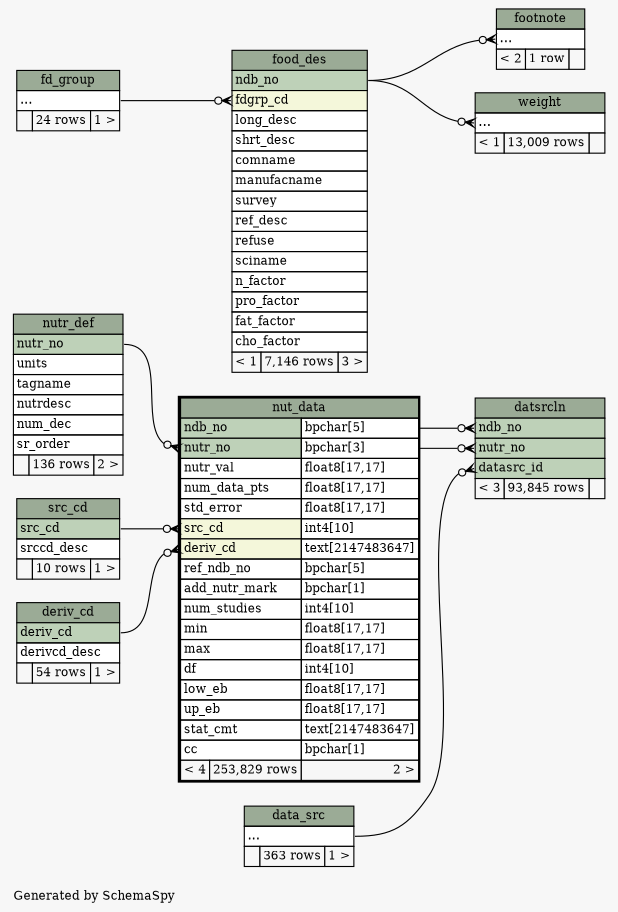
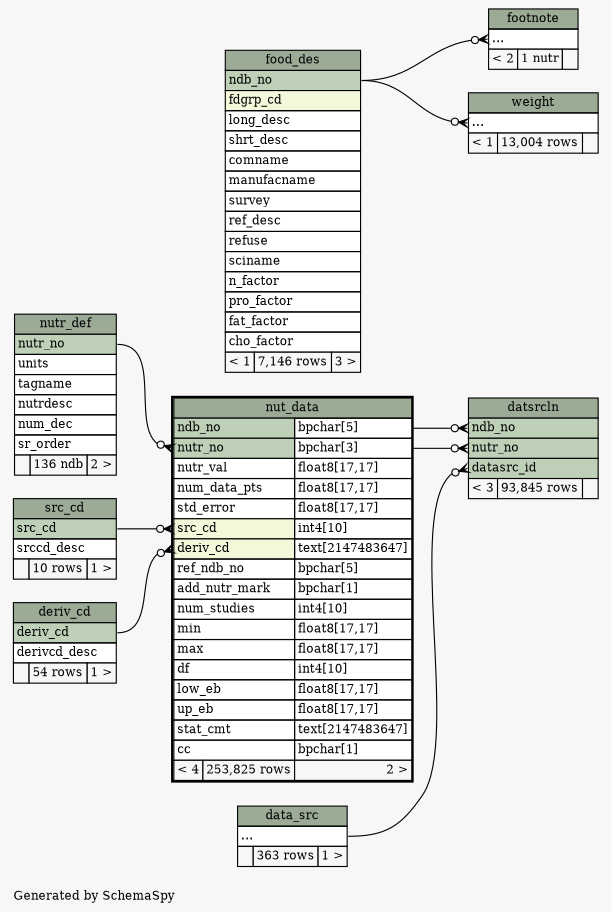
  digraph {
    bgcolor="#f7f7f7"
    fontname="DejaVu Serif"
    fontsize=11
    label="\nGenerated by SchemaSpy"
    labeljust=l
    nodesep=0.18
    rankdir=RL
    ranksep=0.46
    node [fontname="DejaVu Serif" fontsize=11 shape=plaintext]
    edge [arrowhead=none arrowsize=0.8 arrowtail=crowodot dir=back fontname="DejaVu Serif" headport="elipses:e" tailport="nutr_no:w"]
    n1 [label=<     <TABLE BORDER="0" CELLBORDER="1" CELLSPACING="0" BGCOLOR="#ffffff">       <TR><TD COLSPAN="3" BGCOLOR="#9bab96" ALIGN="CENTER">datsrcln</TD></TR>       <TR><TD PORT="ndb_no" COLSPAN="3" BGCOLOR="#bed1b8" ALIGN="LEFT">ndb_no</TD></TR>       <TR><TD PORT="nutr_no" COLSPAN="3" BGCOLOR="#bed1b8" ALIGN="LEFT">nutr_no</TD></TR>       <TR><TD PORT="datasrc_id" COLSPAN="3" BGCOLOR="#bed1b8" ALIGN="LEFT">datasrc_id</TD></TR>       <TR><TD ALIGN="LEFT" BGCOLOR="#f7f7f7">&lt; 3</TD><TD ALIGN="RIGHT" BGCOLOR="#f7f7f7">93,845 rows</TD><TD ALIGN="RIGHT" BGCOLOR="#f7f7f7">  </TD></TR>     </TABLE>>]
    n2 [label=<     <TABLE BORDER="0" CELLBORDER="1" CELLSPACING="0" BGCOLOR="#ffffff">       <TR><TD COLSPAN="3" BGCOLOR="#9bab96" ALIGN="CENTER">data_src</TD></TR>       <TR><TD PORT="elipses" COLSPAN="3" ALIGN="LEFT">...</TD></TR>       <TR><TD ALIGN="LEFT" BGCOLOR="#f7f7f7">  </TD><TD ALIGN="RIGHT" BGCOLOR="#f7f7f7">363 rows</TD><TD ALIGN="RIGHT" BGCOLOR="#f7f7f7">1 &gt;</TD></TR>     </TABLE>>]
-   n3 [label=<     <TABLE BORDER="2" CELLBORDER="1" CELLSPACING="0" BGCOLOR="#ffffff">       <TR><TD COLSPAN="3" BGCOLOR="#9bab96" ALIGN="CENTER">nut_data</TD></TR>       <TR><TD PORT="ndb_no" COLSPAN="2" BGCOLOR="#bed1b8" ALIGN="LEFT">ndb_no</TD><TD PORT="ndb_no.type" ALIGN="LEFT">bpchar[5]</TD></TR>       <TR><TD PORT="nutr_no" COLSPAN="2" BGCOLOR="#bed1b8" ALIGN="LEFT">nutr_no</TD><TD PORT="nutr_no.type" ALIGN="LEFT">bpchar[3]</TD></TR>       <TR><TD PORT="nutr_val" COLSPAN="2" ALIGN="LEFT">nutr_val</TD><TD PORT="nutr_val.type" ALIGN="LEFT">float8[17,17]</TD></TR>       <TR><TD PORT="num_data_pts" COLSPAN="2" ALIGN="LEFT">num_data_pts</TD><TD PORT="num_data_pts.type" ALIGN="LEFT">float8[17,17]</TD></TR>       <TR><TD PORT="std_error" COLSPAN="2" ALIGN="LEFT">std_error</TD><TD PORT="std_error.type" ALIGN="LEFT">float8[17,17]</TD></TR>       <TR><TD PORT="src_cd" COLSPAN="2" BGCOLOR="#f4f7da" ALIGN="LEFT">src_cd</TD><TD PORT="src_cd.type" ALIGN="LEFT">int4[10]</TD></TR>       <TR><TD PORT="deriv_cd" COLSPAN="2" BGCOLOR="#f4f7da" ALIGN="LEFT">deriv_cd</TD><TD PORT="deriv_cd.type" ALIGN="LEFT">text[2147483647]</TD></TR>       <TR><TD PORT="ref_ndb_no" COLSPAN="2" ALIGN="LEFT">ref_ndb_no</TD><TD PORT="ref_ndb_no.type" ALIGN="LEFT">bpchar[5]</TD></TR>       <TR><TD PORT="add_nutr_mark" COLSPAN="2" ALIGN="LEFT">add_nutr_mark</TD><TD PORT="add_nutr_mark.type" ALIGN="LEFT">bpchar[1]</TD></TR>       <TR><TD PORT="num_studies" COLSPAN="2" ALIGN="LEFT">num_studies</TD><TD PORT="num_studies.type" ALIGN="LEFT">int4[10]</TD></TR>       <TR><TD PORT="min" COLSPAN="2" ALIGN="LEFT">min</TD><TD PORT="min.type" ALIGN="LEFT">float8[17,17]</TD></TR>       <TR><TD PORT="max" COLSPAN="2" ALIGN="LEFT">max</TD><TD PORT="max.type" ALIGN="LEFT">float8[17,17]</TD></TR>       <TR><TD PORT="df" COLSPAN="2" ALIGN="LEFT">df</TD><TD PORT="df.type" ALIGN="LEFT">int4[10]</TD></TR>       <TR><TD PORT="low_eb" COLSPAN="2" ALIGN="LEFT">low_eb</TD><TD PORT="low_eb.type" ALIGN="LEFT">float8[17,17]</TD></TR>       <TR><TD PORT="up_eb" COLSPAN="2" ALIGN="LEFT">up_eb</TD><TD PORT="up_eb.type" ALIGN="LEFT">float8[17,17]</TD></TR>       <TR><TD PORT="stat_cmt" COLSPAN="2" ALIGN="LEFT">stat_cmt</TD><TD PORT="stat_cmt.type" ALIGN="LEFT">text[2147483647]</TD></TR>       <TR><TD PORT="cc" COLSPAN="2" ALIGN="LEFT">cc</TD><TD PORT="cc.type" ALIGN="LEFT">bpchar[1]</TD></TR>       <TR><TD ALIGN="LEFT" BGCOLOR="#f7f7f7">&lt; 4</TD><TD ALIGN="RIGHT" BGCOLOR="#f7f7f7">253,829 rows</TD><TD ALIGN="RIGHT" BGCOLOR="#f7f7f7">2 &gt;</TD></TR>     </TABLE>>]
-   n4 [label=<     <TABLE BORDER="0" CELLBORDER="1" CELLSPACING="0" BGCOLOR="#ffffff">       <TR><TD COLSPAN="3" BGCOLOR="#9bab96" ALIGN="CENTER">nutr_def</TD></TR>       <TR><TD PORT="nutr_no" COLSPAN="3" BGCOLOR="#bed1b8" ALIGN="LEFT">nutr_no</TD></TR>       <TR><TD PORT="units" COLSPAN="3" ALIGN="LEFT">units</TD></TR>       <TR><TD PORT="tagname" COLSPAN="3" ALIGN="LEFT">tagname</TD></TR>       <TR><TD PORT="nutrdesc" COLSPAN="3" ALIGN="LEFT">nutrdesc</TD></TR>       <TR><TD PORT="num_dec" COLSPAN="3" ALIGN="LEFT">num_dec</TD></TR>       <TR><TD PORT="sr_order" COLSPAN="3" ALIGN="LEFT">sr_order</TD></TR>       <TR><TD ALIGN="LEFT" BGCOLOR="#f7f7f7">  </TD><TD ALIGN="RIGHT" BGCOLOR="#f7f7f7">136 rows</TD><TD ALIGN="RIGHT" BGCOLOR="#f7f7f7">2 &gt;</TD></TR>     </TABLE>>]
+   n3 [label=<     <TABLE BORDER="2" CELLBORDER="1" CELLSPACING="0" BGCOLOR="#ffffff">       <TR><TD COLSPAN="3" BGCOLOR="#9bab96" ALIGN="CENTER">nut_data</TD></TR>       <TR><TD PORT="ndb_no" COLSPAN="2" BGCOLOR="#bed1b8" ALIGN="LEFT">ndb_no</TD><TD PORT="ndb_no.type" ALIGN="LEFT">bpchar[5]</TD></TR>       <TR><TD PORT="nutr_no" COLSPAN="2" BGCOLOR="#bed1b8" ALIGN="LEFT">nutr_no</TD><TD PORT="nutr_no.type" ALIGN="LEFT">bpchar[3]</TD></TR>       <TR><TD PORT="nutr_val" COLSPAN="2" ALIGN="LEFT">nutr_val</TD><TD PORT="nutr_val.type" ALIGN="LEFT">float8[17,17]</TD></TR>       <TR><TD PORT="num_data_pts" COLSPAN="2" ALIGN="LEFT">num_data_pts</TD><TD PORT="num_data_pts.type" ALIGN="LEFT">float8[17,17]</TD></TR>       <TR><TD PORT="std_error" COLSPAN="2" ALIGN="LEFT">std_error</TD><TD PORT="std_error.type" ALIGN="LEFT">float8[17,17]</TD></TR>       <TR><TD PORT="src_cd" COLSPAN="2" BGCOLOR="#f4f7da" ALIGN="LEFT">src_cd</TD><TD PORT="src_cd.type" ALIGN="LEFT">int4[10]</TD></TR>       <TR><TD PORT="deriv_cd" COLSPAN="2" BGCOLOR="#f4f7da" ALIGN="LEFT">deriv_cd</TD><TD PORT="deriv_cd.type" ALIGN="LEFT">text[2147483647]</TD></TR>       <TR><TD PORT="ref_ndb_no" COLSPAN="2" ALIGN="LEFT">ref_ndb_no</TD><TD PORT="ref_ndb_no.type" ALIGN="LEFT">bpchar[5]</TD></TR>       <TR><TD PORT="add_nutr_mark" COLSPAN="2" ALIGN="LEFT">add_nutr_mark</TD><TD PORT="add_nutr_mark.type" ALIGN="LEFT">bpchar[1]</TD></TR>       <TR><TD PORT="num_studies" COLSPAN="2" ALIGN="LEFT">num_studies</TD><TD PORT="num_studies.type" ALIGN="LEFT">int4[10]</TD></TR>       <TR><TD PORT="min" COLSPAN="2" ALIGN="LEFT">min</TD><TD PORT="min.type" ALIGN="LEFT">float8[17,17]</TD></TR>       <TR><TD PORT="max" COLSPAN="2" ALIGN="LEFT">max</TD><TD PORT="max.type" ALIGN="LEFT">float8[17,17]</TD></TR>       <TR><TD PORT="df" COLSPAN="2" ALIGN="LEFT">df</TD><TD PORT="df.type" ALIGN="LEFT">int4[10]</TD></TR>       <TR><TD PORT="low_eb" COLSPAN="2" ALIGN="LEFT">low_eb</TD><TD PORT="low_eb.type" ALIGN="LEFT">float8[17,17]</TD></TR>       <TR><TD PORT="up_eb" COLSPAN="2" ALIGN="LEFT">up_eb</TD><TD PORT="up_eb.type" ALIGN="LEFT">float8[17,17]</TD></TR>       <TR><TD PORT="stat_cmt" COLSPAN="2" ALIGN="LEFT">stat_cmt</TD><TD PORT="stat_cmt.type" ALIGN="LEFT">text[2147483647]</TD></TR>       <TR><TD PORT="cc" COLSPAN="2" ALIGN="LEFT">cc</TD><TD PORT="cc.type" ALIGN="LEFT">bpchar[1]</TD></TR>       <TR><TD ALIGN="LEFT" BGCOLOR="#f7f7f7">&lt; 4</TD><TD ALIGN="RIGHT" BGCOLOR="#f7f7f7">253,825 rows</TD><TD ALIGN="RIGHT" BGCOLOR="#f7f7f7">2 &gt;</TD></TR>     </TABLE>>]
+   n4 [label=<     <TABLE BORDER="0" CELLBORDER="1" CELLSPACING="0" BGCOLOR="#ffffff">       <TR><TD COLSPAN="3" BGCOLOR="#9bab96" ALIGN="CENTER">nutr_def</TD></TR>       <TR><TD PORT="nutr_no" COLSPAN="3" BGCOLOR="#bed1b8" ALIGN="LEFT">nutr_no</TD></TR>       <TR><TD PORT="units" COLSPAN="3" ALIGN="LEFT">units</TD></TR>       <TR><TD PORT="tagname" COLSPAN="3" ALIGN="LEFT">tagname</TD></TR>       <TR><TD PORT="nutrdesc" COLSPAN="3" ALIGN="LEFT">nutrdesc</TD></TR>       <TR><TD PORT="num_dec" COLSPAN="3" ALIGN="LEFT">num_dec</TD></TR>       <TR><TD PORT="sr_order" COLSPAN="3" ALIGN="LEFT">sr_order</TD></TR>       <TR><TD ALIGN="LEFT" BGCOLOR="#f7f7f7">  </TD><TD ALIGN="RIGHT" BGCOLOR="#f7f7f7">136 ndb</TD><TD ALIGN="RIGHT" BGCOLOR="#f7f7f7">2 &gt;</TD></TR>     </TABLE>>]
    n5 [label=<     <TABLE BORDER="0" CELLBORDER="1" CELLSPACING="0" BGCOLOR="#ffffff">       <TR><TD COLSPAN="3" BGCOLOR="#9bab96" ALIGN="CENTER">deriv_cd</TD></TR>       <TR><TD PORT="deriv_cd" COLSPAN="3" BGCOLOR="#bed1b8" ALIGN="LEFT">deriv_cd</TD></TR>       <TR><TD PORT="derivcd_desc" COLSPAN="3" ALIGN="LEFT">derivcd_desc</TD></TR>       <TR><TD ALIGN="LEFT" BGCOLOR="#f7f7f7">  </TD><TD ALIGN="RIGHT" BGCOLOR="#f7f7f7">54 rows</TD><TD ALIGN="RIGHT" BGCOLOR="#f7f7f7">1 &gt;</TD></TR>     </TABLE>>]
    n6 [label=<     <TABLE BORDER="0" CELLBORDER="1" CELLSPACING="0" BGCOLOR="#ffffff">       <TR><TD COLSPAN="3" BGCOLOR="#9bab96" ALIGN="CENTER">src_cd</TD></TR>       <TR><TD PORT="src_cd" COLSPAN="3" BGCOLOR="#bed1b8" ALIGN="LEFT">src_cd</TD></TR>       <TR><TD PORT="srccd_desc" COLSPAN="3" ALIGN="LEFT">srccd_desc</TD></TR>       <TR><TD ALIGN="LEFT" BGCOLOR="#f7f7f7">  </TD><TD ALIGN="RIGHT" BGCOLOR="#f7f7f7">10 rows</TD><TD ALIGN="RIGHT" BGCOLOR="#f7f7f7">1 &gt;</TD></TR>     </TABLE>>]
    n7 [label=<     <TABLE BORDER="0" CELLBORDER="1" CELLSPACING="0" BGCOLOR="#ffffff">       <TR><TD COLSPAN="3" BGCOLOR="#9bab96" ALIGN="CENTER">food_des</TD></TR>       <TR><TD PORT="ndb_no" COLSPAN="3" BGCOLOR="#bed1b8" ALIGN="LEFT">ndb_no</TD></TR>       <TR><TD PORT="fdgrp_cd" COLSPAN="3" BGCOLOR="#f4f7da" ALIGN="LEFT">fdgrp_cd</TD></TR>       <TR><TD PORT="long_desc" COLSPAN="3" ALIGN="LEFT">long_desc</TD></TR>       <TR><TD PORT="shrt_desc" COLSPAN="3" ALIGN="LEFT">shrt_desc</TD></TR>       <TR><TD PORT="comname" COLSPAN="3" ALIGN="LEFT">comname</TD></TR>       <TR><TD PORT="manufacname" COLSPAN="3" ALIGN="LEFT">manufacname</TD></TR>       <TR><TD PORT="survey" COLSPAN="3" ALIGN="LEFT">survey</TD></TR>       <TR><TD PORT="ref_desc" COLSPAN="3" ALIGN="LEFT">ref_desc</TD></TR>       <TR><TD PORT="refuse" COLSPAN="3" ALIGN="LEFT">refuse</TD></TR>       <TR><TD PORT="sciname" COLSPAN="3" ALIGN="LEFT">sciname</TD></TR>       <TR><TD PORT="n_factor" COLSPAN="3" ALIGN="LEFT">n_factor</TD></TR>       <TR><TD PORT="pro_factor" COLSPAN="3" ALIGN="LEFT">pro_factor</TD></TR>       <TR><TD PORT="fat_factor" COLSPAN="3" ALIGN="LEFT">fat_factor</TD></TR>       <TR><TD PORT="cho_factor" COLSPAN="3" ALIGN="LEFT">cho_factor</TD></TR>       <TR><TD ALIGN="LEFT" BGCOLOR="#f7f7f7">&lt; 1</TD><TD ALIGN="RIGHT" BGCOLOR="#f7f7f7">7,146 rows</TD><TD ALIGN="RIGHT" BGCOLOR="#f7f7f7">3 &gt;</TD></TR>     </TABLE>>]
-   n8 [label=<     <TABLE BORDER="0" CELLBORDER="1" CELLSPACING="0" BGCOLOR="#ffffff">       <TR><TD COLSPAN="3" BGCOLOR="#9bab96" ALIGN="CENTER">fd_group</TD></TR>       <TR><TD PORT="elipses" COLSPAN="3" ALIGN="LEFT">...</TD></TR>       <TR><TD ALIGN="LEFT" BGCOLOR="#f7f7f7">  </TD><TD ALIGN="RIGHT" BGCOLOR="#f7f7f7">24 rows</TD><TD ALIGN="RIGHT" BGCOLOR="#f7f7f7">1 &gt;</TD></TR>     </TABLE>>]
-   n9 [label=<     <TABLE BORDER="0" CELLBORDER="1" CELLSPACING="0" BGCOLOR="#ffffff">       <TR><TD COLSPAN="3" BGCOLOR="#9bab96" ALIGN="CENTER">footnote</TD></TR>       <TR><TD PORT="elipses" COLSPAN="3" ALIGN="LEFT">...</TD></TR>       <TR><TD ALIGN="LEFT" BGCOLOR="#f7f7f7">&lt; 2</TD><TD ALIGN="RIGHT" BGCOLOR="#f7f7f7">1 row</TD><TD ALIGN="RIGHT" BGCOLOR="#f7f7f7">  </TD></TR>     </TABLE>>]
-   n10 [label=<     <TABLE BORDER="0" CELLBORDER="1" CELLSPACING="0" BGCOLOR="#ffffff">       <TR><TD COLSPAN="3" BGCOLOR="#9bab96" ALIGN="CENTER">weight</TD></TR>       <TR><TD PORT="elipses" COLSPAN="3" ALIGN="LEFT">...</TD></TR>       <TR><TD ALIGN="LEFT" BGCOLOR="#f7f7f7">&lt; 1</TD><TD ALIGN="RIGHT" BGCOLOR="#f7f7f7">13,009 rows</TD><TD ALIGN="RIGHT" BGCOLOR="#f7f7f7">  </TD></TR>     </TABLE>>]
+   n9 [label=<     <TABLE BORDER="0" CELLBORDER="1" CELLSPACING="0" BGCOLOR="#ffffff">       <TR><TD COLSPAN="3" BGCOLOR="#9bab96" ALIGN="CENTER">footnote</TD></TR>       <TR><TD PORT="elipses" COLSPAN="3" ALIGN="LEFT">...</TD></TR>       <TR><TD ALIGN="LEFT" BGCOLOR="#f7f7f7">&lt; 2</TD><TD ALIGN="RIGHT" BGCOLOR="#f7f7f7">1 nutr</TD><TD ALIGN="RIGHT" BGCOLOR="#f7f7f7">  </TD></TR>     </TABLE>>]
+   n10 [label=<     <TABLE BORDER="0" CELLBORDER="1" CELLSPACING="0" BGCOLOR="#ffffff">       <TR><TD COLSPAN="3" BGCOLOR="#9bab96" ALIGN="CENTER">weight</TD></TR>       <TR><TD PORT="elipses" COLSPAN="3" ALIGN="LEFT">...</TD></TR>       <TR><TD ALIGN="LEFT" BGCOLOR="#f7f7f7">&lt; 1</TD><TD ALIGN="RIGHT" BGCOLOR="#f7f7f7">13,004 rows</TD><TD ALIGN="RIGHT" BGCOLOR="#f7f7f7">  </TD></TR>     </TABLE>>]
    n1 -> n2 [tailport="datasrc_id:w"]
    n1 -> n3 [headport="ndb_no.type:e" tailport="ndb_no:w"]
    n1 -> n3 [headport="nutr_no.type:e"]
    n3 -> n4 [headport="nutr_no:e"]
    n3 -> n5 [headport="deriv_cd:e" tailport="deriv_cd:w"]
    n3 -> n6 [headport="src_cd:e" tailport="src_cd:w"]
-   n7 -> n8 [tailport="fdgrp_cd:w"]
    n9 -> n7 [headport="ndb_no:e" tailport="elipses:w"]
    n10 -> n7 [headport="ndb_no:e" tailport="elipses:w"]
  }
